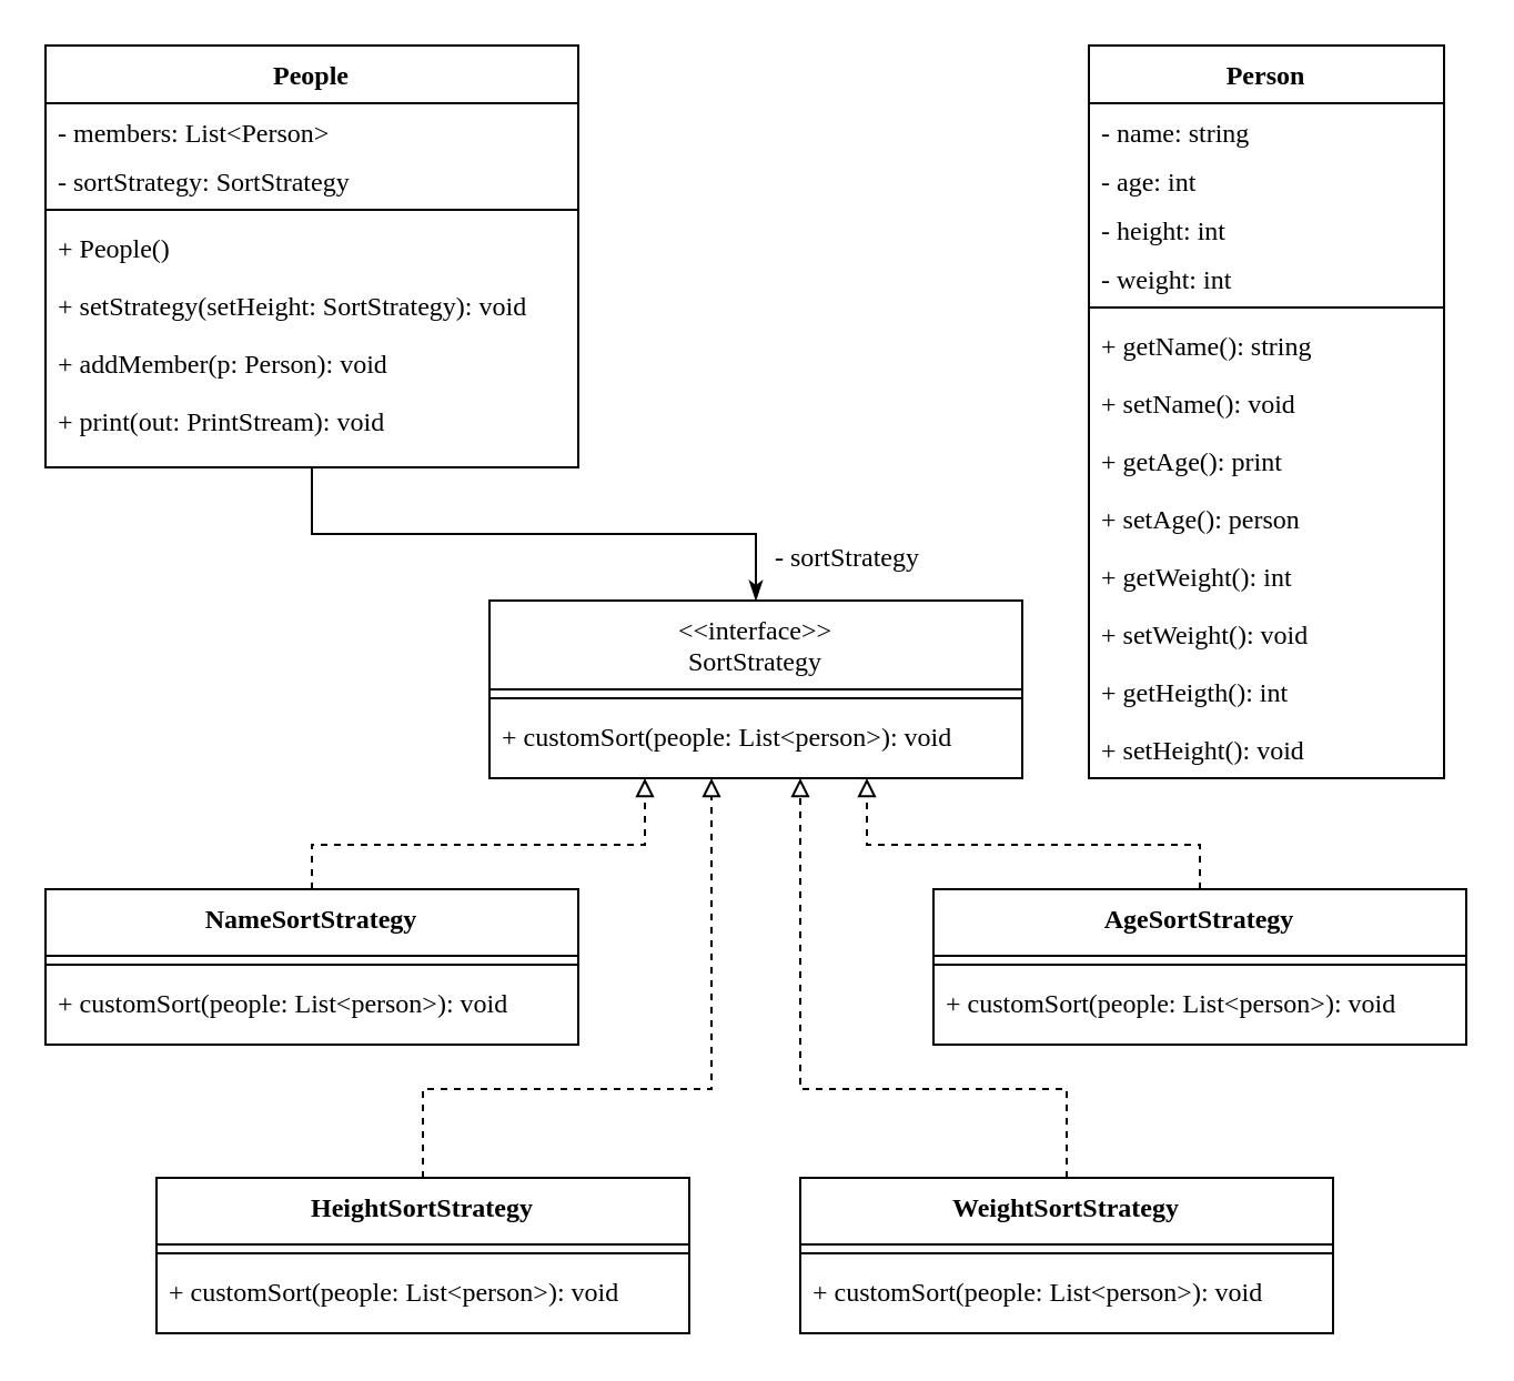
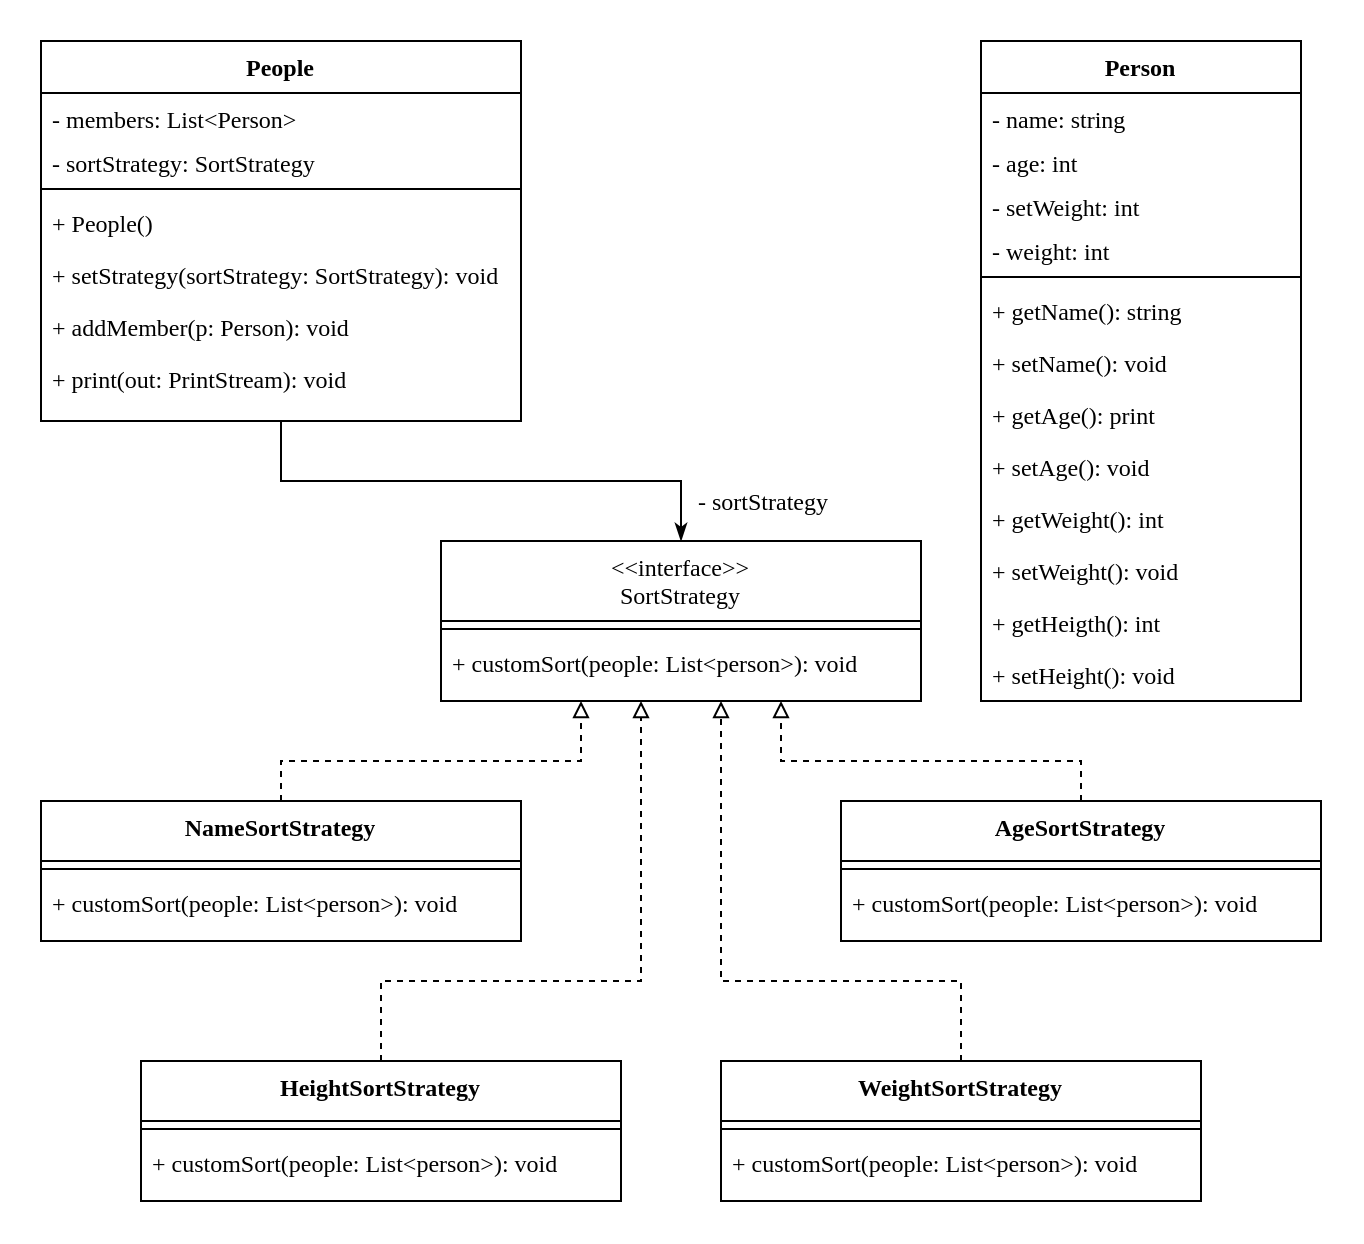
  <mxCell id="0" />
  <mxCell id="1" parent="0" />
  <mxCell id="2" value="Person" style="swimlane;fontStyle=1;align=center;verticalAlign=top;childLayout=stackLayout;horizontal=1;startSize=26;horizontalStack=0;resizeParent=1;resizeLast=0;collapsible=1;marginBottom=0;rounded=0;shadow=0;strokeWidth=1;fontFamily=Times New Roman;fontSize=12;" parent="1" vertex="1"><mxGeometry x="490" y="20" width="160" height="330" as="geometry"><mxRectangle x="230" y="140" width="160" height="26" as="alternateBounds" /></mxGeometry></mxCell>
  <mxCell id="3" value="- name: string" style="text;align=left;verticalAlign=top;spacingLeft=4;spacingRight=4;overflow=hidden;rotatable=0;points=[[0,0.5],[1,0.5]];portConstraint=eastwest;fontFamily=Times New Roman;" parent="2" vertex="1"><mxGeometry y="26" width="160" height="22" as="geometry" /></mxCell>
  <mxCell id="4" value="- age: int" style="text;align=left;verticalAlign=top;spacingLeft=4;spacingRight=4;overflow=hidden;rotatable=0;points=[[0,0.5],[1,0.5]];portConstraint=eastwest;fontFamily=Times New Roman;" vertex="1" parent="2"><mxGeometry y="48" width="160" height="22" as="geometry" /></mxCell>
- <mxCell id="5" value="- height: int" style="text;align=left;verticalAlign=top;spacingLeft=4;spacingRight=4;overflow=hidden;rotatable=0;points=[[0,0.5],[1,0.5]];portConstraint=eastwest;fontFamily=Times New Roman;" vertex="1" parent="2"><mxGeometry y="70" width="160" height="22" as="geometry" /></mxCell>
+ <mxCell id="5" value="- setWeight: int" style="text;align=left;verticalAlign=top;spacingLeft=4;spacingRight=4;overflow=hidden;rotatable=0;points=[[0,0.5],[1,0.5]];portConstraint=eastwest;fontFamily=Times New Roman;" vertex="1" parent="2"><mxGeometry y="70" width="160" height="22" as="geometry" /></mxCell>
  <mxCell id="6" value="- weight: int" style="text;align=left;verticalAlign=top;spacingLeft=4;spacingRight=4;overflow=hidden;rotatable=0;points=[[0,0.5],[1,0.5]];portConstraint=eastwest;fontFamily=Times New Roman;" vertex="1" parent="2"><mxGeometry y="92" width="160" height="22" as="geometry" /></mxCell>
  <mxCell id="7" value="" style="line;html=1;strokeWidth=1;align=left;verticalAlign=middle;spacingTop=-1;spacingLeft=3;spacingRight=3;rotatable=0;labelPosition=right;points=[];portConstraint=eastwest;fontFamily=Helvetica;" parent="2" vertex="1"><mxGeometry y="114" width="160" height="8" as="geometry" /></mxCell>
  <mxCell id="8" value="+ getName(): string" style="text;align=left;verticalAlign=top;spacingLeft=4;spacingRight=4;overflow=hidden;rotatable=0;points=[[0,0.5],[1,0.5]];portConstraint=eastwest;fontFamily=Times New Roman;" parent="2" vertex="1"><mxGeometry y="122" width="160" height="26" as="geometry" /></mxCell>
  <mxCell id="9" value="+ setName(): void" style="text;align=left;verticalAlign=top;spacingLeft=4;spacingRight=4;overflow=hidden;rotatable=0;points=[[0,0.5],[1,0.5]];portConstraint=eastwest;fontFamily=Times New Roman;" vertex="1" parent="2"><mxGeometry y="148" width="160" height="26" as="geometry" /></mxCell>
  <mxCell id="10" value="+ getAge(): print" style="text;align=left;verticalAlign=top;spacingLeft=4;spacingRight=4;overflow=hidden;rotatable=0;points=[[0,0.5],[1,0.5]];portConstraint=eastwest;fontFamily=Times New Roman;" vertex="1" parent="2"><mxGeometry y="174" width="160" height="26" as="geometry" /></mxCell>
- <mxCell id="11" value="+ setAge(): person" style="text;align=left;verticalAlign=top;spacingLeft=4;spacingRight=4;overflow=hidden;rotatable=0;points=[[0,0.5],[1,0.5]];portConstraint=eastwest;fontFamily=Times New Roman;" vertex="1" parent="2"><mxGeometry y="200" width="160" height="26" as="geometry" /></mxCell>
+ <mxCell id="11" value="+ setAge(): void" style="text;align=left;verticalAlign=top;spacingLeft=4;spacingRight=4;overflow=hidden;rotatable=0;points=[[0,0.5],[1,0.5]];portConstraint=eastwest;fontFamily=Times New Roman;" vertex="1" parent="2"><mxGeometry y="200" width="160" height="26" as="geometry" /></mxCell>
  <mxCell id="12" value="+ getWeight(): int" style="text;align=left;verticalAlign=top;spacingLeft=4;spacingRight=4;overflow=hidden;rotatable=0;points=[[0,0.5],[1,0.5]];portConstraint=eastwest;fontFamily=Times New Roman;" vertex="1" parent="2"><mxGeometry y="226" width="160" height="26" as="geometry" /></mxCell>
  <mxCell id="13" value="+ setWeight(): void" style="text;align=left;verticalAlign=top;spacingLeft=4;spacingRight=4;overflow=hidden;rotatable=0;points=[[0,0.5],[1,0.5]];portConstraint=eastwest;fontFamily=Times New Roman;" vertex="1" parent="2"><mxGeometry y="252" width="160" height="26" as="geometry" /></mxCell>
  <mxCell id="14" value="+ getHeigth(): int" style="text;align=left;verticalAlign=top;spacingLeft=4;spacingRight=4;overflow=hidden;rotatable=0;points=[[0,0.5],[1,0.5]];portConstraint=eastwest;fontFamily=Times New Roman;" vertex="1" parent="2"><mxGeometry y="278" width="160" height="26" as="geometry" /></mxCell>
  <mxCell id="15" value="+ setHeight(): void" style="text;align=left;verticalAlign=top;spacingLeft=4;spacingRight=4;overflow=hidden;rotatable=0;points=[[0,0.5],[1,0.5]];portConstraint=eastwest;fontFamily=Times New Roman;" vertex="1" parent="2"><mxGeometry y="304" width="160" height="26" as="geometry" /></mxCell>
  <mxCell id="16" style="edgeStyle=orthogonalEdgeStyle;rounded=0;orthogonalLoop=1;jettySize=auto;html=1;fontFamily=Times New Roman;fontSize=12;endArrow=classicThin;endFill=1;" edge="1" parent="1" source="18" target="26"><mxGeometry relative="1" as="geometry" /></mxCell>
  <mxCell id="17" value="- sortStrategy" style="edgeLabel;html=1;align=center;verticalAlign=middle;resizable=0;points=[];fontSize=12;fontFamily=Times New Roman;" vertex="1" connectable="0" parent="16"><mxGeometry x="0.809" relative="1" as="geometry"><mxPoint x="40" y="5" as="offset" /></mxGeometry></mxCell>
  <mxCell id="18" value="People" style="swimlane;fontStyle=1;align=center;verticalAlign=top;childLayout=stackLayout;horizontal=1;startSize=26;horizontalStack=0;resizeParent=1;resizeLast=0;collapsible=1;marginBottom=0;rounded=0;shadow=0;strokeWidth=1;fontFamily=Times New Roman;fontSize=12;" vertex="1" parent="1"><mxGeometry x="20" y="20" width="240" height="190" as="geometry"><mxRectangle x="350" y="90" width="160" height="26" as="alternateBounds" /></mxGeometry></mxCell>
  <mxCell id="19" value="- members: List&lt;Person&gt;" style="text;align=left;verticalAlign=top;spacingLeft=4;spacingRight=4;overflow=hidden;rotatable=0;points=[[0,0.5],[1,0.5]];portConstraint=eastwest;fontFamily=Times New Roman;" vertex="1" parent="18"><mxGeometry y="26" width="240" height="22" as="geometry" /></mxCell>
  <mxCell id="20" value="- sortStrategy: SortStrategy" style="text;align=left;verticalAlign=top;spacingLeft=4;spacingRight=4;overflow=hidden;rotatable=0;points=[[0,0.5],[1,0.5]];portConstraint=eastwest;fontFamily=Times New Roman;" vertex="1" parent="18"><mxGeometry y="48" width="240" height="22" as="geometry" /></mxCell>
  <mxCell id="21" value="" style="line;html=1;strokeWidth=1;align=left;verticalAlign=middle;spacingTop=-1;spacingLeft=3;spacingRight=3;rotatable=0;labelPosition=right;points=[];portConstraint=eastwest;fontFamily=Helvetica;" vertex="1" parent="18"><mxGeometry y="70" width="240" height="8" as="geometry" /></mxCell>
  <mxCell id="22" value="+ People()" style="text;align=left;verticalAlign=top;spacingLeft=4;spacingRight=4;overflow=hidden;rotatable=0;points=[[0,0.5],[1,0.5]];portConstraint=eastwest;fontFamily=Times New Roman;" vertex="1" parent="18"><mxGeometry y="78" width="240" height="26" as="geometry" /></mxCell>
- <mxCell id="23" value="+ setStrategy(setHeight: SortStrategy): void" style="text;align=left;verticalAlign=top;spacingLeft=4;spacingRight=4;overflow=hidden;rotatable=0;points=[[0,0.5],[1,0.5]];portConstraint=eastwest;fontFamily=Times New Roman;" vertex="1" parent="18"><mxGeometry y="104" width="240" height="26" as="geometry" /></mxCell>
+ <mxCell id="23" value="+ setStrategy(sortStrategy: SortStrategy): void" style="text;align=left;verticalAlign=top;spacingLeft=4;spacingRight=4;overflow=hidden;rotatable=0;points=[[0,0.5],[1,0.5]];portConstraint=eastwest;fontFamily=Times New Roman;" vertex="1" parent="18"><mxGeometry y="104" width="240" height="26" as="geometry" /></mxCell>
  <mxCell id="24" value="+ addMember(p: Person): void" style="text;align=left;verticalAlign=top;spacingLeft=4;spacingRight=4;overflow=hidden;rotatable=0;points=[[0,0.5],[1,0.5]];portConstraint=eastwest;fontFamily=Times New Roman;" vertex="1" parent="18"><mxGeometry y="130" width="240" height="26" as="geometry" /></mxCell>
  <mxCell id="25" value="+ print(out: PrintStream): void" style="text;align=left;verticalAlign=top;spacingLeft=4;spacingRight=4;overflow=hidden;rotatable=0;points=[[0,0.5],[1,0.5]];portConstraint=eastwest;fontFamily=Times New Roman;" vertex="1" parent="18"><mxGeometry y="156" width="240" height="26" as="geometry" /></mxCell>
  <mxCell id="26" value="&lt;&lt;interface&gt;&gt;&#10;SortStrategy" style="swimlane;fontStyle=0;align=center;verticalAlign=top;childLayout=stackLayout;horizontal=1;startSize=40;horizontalStack=0;resizeParent=1;resizeLast=0;collapsible=1;marginBottom=0;rounded=0;shadow=0;strokeWidth=1;fontFamily=Times New Roman;fontSize=12;" vertex="1" parent="1"><mxGeometry x="220" y="270" width="240" height="80" as="geometry"><mxRectangle x="350" y="90" width="160" height="26" as="alternateBounds" /></mxGeometry></mxCell>
  <mxCell id="27" value="" style="line;html=1;strokeWidth=1;align=left;verticalAlign=middle;spacingTop=-1;spacingLeft=3;spacingRight=3;rotatable=0;labelPosition=right;points=[];portConstraint=eastwest;fontFamily=Helvetica;" vertex="1" parent="26"><mxGeometry y="40" width="240" height="8" as="geometry" /></mxCell>
  <mxCell id="28" value="+ customSort(people: List&lt;person&gt;): void" style="text;align=left;verticalAlign=top;spacingLeft=4;spacingRight=4;overflow=hidden;rotatable=0;points=[[0,0.5],[1,0.5]];portConstraint=eastwest;fontFamily=Times New Roman;" vertex="1" parent="26"><mxGeometry y="48" width="240" height="26" as="geometry" /></mxCell>
  <mxCell id="29" style="edgeStyle=orthogonalEdgeStyle;rounded=0;orthogonalLoop=1;jettySize=auto;html=1;fontFamily=Times New Roman;fontSize=12;endArrow=block;endFill=0;dashed=1;" edge="1" parent="1" source="30" target="26"><mxGeometry relative="1" as="geometry"><Array as="points"><mxPoint x="140" y="380" /><mxPoint x="290" y="380" /></Array></mxGeometry></mxCell>
  <mxCell id="30" value="NameSortStrategy" style="swimlane;fontStyle=1;align=center;verticalAlign=top;childLayout=stackLayout;horizontal=1;startSize=30;horizontalStack=0;resizeParent=1;resizeLast=0;collapsible=1;marginBottom=0;rounded=0;shadow=0;strokeWidth=1;fontFamily=Times New Roman;fontSize=12;" vertex="1" parent="1"><mxGeometry x="20" y="400" width="240" height="70" as="geometry"><mxRectangle x="350" y="90" width="160" height="26" as="alternateBounds" /></mxGeometry></mxCell>
  <mxCell id="31" value="" style="line;html=1;strokeWidth=1;align=left;verticalAlign=middle;spacingTop=-1;spacingLeft=3;spacingRight=3;rotatable=0;labelPosition=right;points=[];portConstraint=eastwest;fontFamily=Helvetica;" vertex="1" parent="30"><mxGeometry y="30" width="240" height="8" as="geometry" /></mxCell>
  <mxCell id="32" value="+ customSort(people: List&lt;person&gt;): void" style="text;align=left;verticalAlign=top;spacingLeft=4;spacingRight=4;overflow=hidden;rotatable=0;points=[[0,0.5],[1,0.5]];portConstraint=eastwest;fontFamily=Times New Roman;" vertex="1" parent="30"><mxGeometry y="38" width="240" height="26" as="geometry" /></mxCell>
  <mxCell id="33" style="edgeStyle=orthogonalEdgeStyle;rounded=0;orthogonalLoop=1;jettySize=auto;html=1;fontFamily=Times New Roman;fontSize=12;endArrow=block;endFill=0;dashed=1;" edge="1" parent="1" source="34" target="26"><mxGeometry relative="1" as="geometry"><Array as="points"><mxPoint x="540" y="380" /><mxPoint x="390" y="380" /></Array></mxGeometry></mxCell>
  <mxCell id="34" value="AgeSortStrategy" style="swimlane;fontStyle=1;align=center;verticalAlign=top;childLayout=stackLayout;horizontal=1;startSize=30;horizontalStack=0;resizeParent=1;resizeLast=0;collapsible=1;marginBottom=0;rounded=0;shadow=0;strokeWidth=1;fontFamily=Times New Roman;fontSize=12;" vertex="1" parent="1"><mxGeometry x="420" y="400" width="240" height="70" as="geometry"><mxRectangle x="350" y="90" width="160" height="26" as="alternateBounds" /></mxGeometry></mxCell>
  <mxCell id="35" value="" style="line;html=1;strokeWidth=1;align=left;verticalAlign=middle;spacingTop=-1;spacingLeft=3;spacingRight=3;rotatable=0;labelPosition=right;points=[];portConstraint=eastwest;fontFamily=Helvetica;" vertex="1" parent="34"><mxGeometry y="30" width="240" height="8" as="geometry" /></mxCell>
  <mxCell id="36" value="+ customSort(people: List&lt;person&gt;): void" style="text;align=left;verticalAlign=top;spacingLeft=4;spacingRight=4;overflow=hidden;rotatable=0;points=[[0,0.5],[1,0.5]];portConstraint=eastwest;fontFamily=Times New Roman;" vertex="1" parent="34"><mxGeometry y="38" width="240" height="26" as="geometry" /></mxCell>
  <mxCell id="37" style="edgeStyle=orthogonalEdgeStyle;rounded=0;orthogonalLoop=1;jettySize=auto;html=1;fontFamily=Times New Roman;fontSize=12;endArrow=block;endFill=0;dashed=1;" edge="1" parent="1" source="38" target="26"><mxGeometry relative="1" as="geometry"><Array as="points"><mxPoint x="190" y="490" /><mxPoint x="320" y="490" /></Array></mxGeometry></mxCell>
  <mxCell id="38" value="HeightSortStrategy" style="swimlane;fontStyle=1;align=center;verticalAlign=top;childLayout=stackLayout;horizontal=1;startSize=30;horizontalStack=0;resizeParent=1;resizeLast=0;collapsible=1;marginBottom=0;rounded=0;shadow=0;strokeWidth=1;fontFamily=Times New Roman;fontSize=12;" vertex="1" parent="1"><mxGeometry x="70" y="530" width="240" height="70" as="geometry"><mxRectangle x="350" y="90" width="160" height="26" as="alternateBounds" /></mxGeometry></mxCell>
  <mxCell id="39" value="" style="line;html=1;strokeWidth=1;align=left;verticalAlign=middle;spacingTop=-1;spacingLeft=3;spacingRight=3;rotatable=0;labelPosition=right;points=[];portConstraint=eastwest;fontFamily=Helvetica;" vertex="1" parent="38"><mxGeometry y="30" width="240" height="8" as="geometry" /></mxCell>
  <mxCell id="40" value="+ customSort(people: List&lt;person&gt;): void" style="text;align=left;verticalAlign=top;spacingLeft=4;spacingRight=4;overflow=hidden;rotatable=0;points=[[0,0.5],[1,0.5]];portConstraint=eastwest;fontFamily=Times New Roman;" vertex="1" parent="38"><mxGeometry y="38" width="240" height="26" as="geometry" /></mxCell>
  <mxCell id="41" style="edgeStyle=orthogonalEdgeStyle;rounded=0;orthogonalLoop=1;jettySize=auto;html=1;fontFamily=Times New Roman;fontSize=12;endArrow=block;endFill=0;dashed=1;" edge="1" parent="1" source="42" target="26"><mxGeometry relative="1" as="geometry"><Array as="points"><mxPoint x="480" y="490" /><mxPoint x="360" y="490" /></Array></mxGeometry></mxCell>
  <mxCell id="42" value="WeightSortStrategy" style="swimlane;fontStyle=1;align=center;verticalAlign=top;childLayout=stackLayout;horizontal=1;startSize=30;horizontalStack=0;resizeParent=1;resizeLast=0;collapsible=1;marginBottom=0;rounded=0;shadow=0;strokeWidth=1;fontFamily=Times New Roman;fontSize=12;" vertex="1" parent="1"><mxGeometry x="360" y="530" width="240" height="70" as="geometry"><mxRectangle x="350" y="90" width="160" height="26" as="alternateBounds" /></mxGeometry></mxCell>
  <mxCell id="43" value="" style="line;html=1;strokeWidth=1;align=left;verticalAlign=middle;spacingTop=-1;spacingLeft=3;spacingRight=3;rotatable=0;labelPosition=right;points=[];portConstraint=eastwest;fontFamily=Helvetica;" vertex="1" parent="42"><mxGeometry y="30" width="240" height="8" as="geometry" /></mxCell>
  <mxCell id="44" value="+ customSort(people: List&lt;person&gt;): void" style="text;align=left;verticalAlign=top;spacingLeft=4;spacingRight=4;overflow=hidden;rotatable=0;points=[[0,0.5],[1,0.5]];portConstraint=eastwest;fontFamily=Times New Roman;" vertex="1" parent="42"><mxGeometry y="38" width="240" height="26" as="geometry" /></mxCell>
